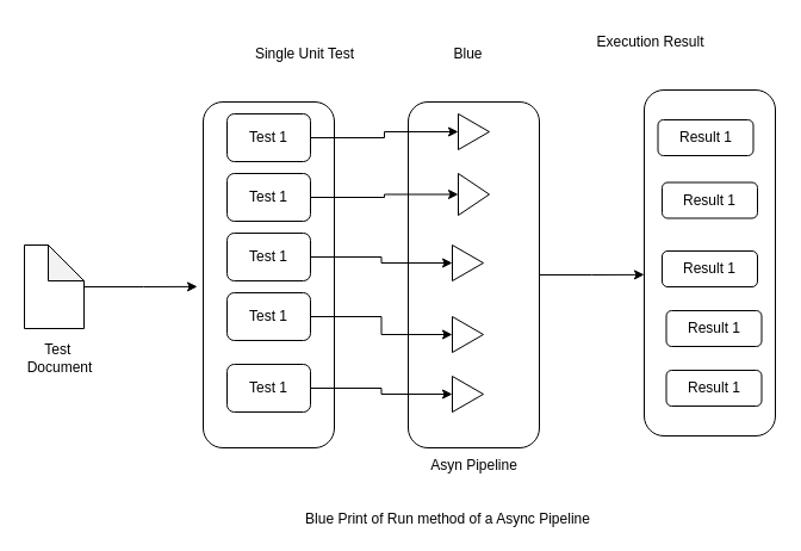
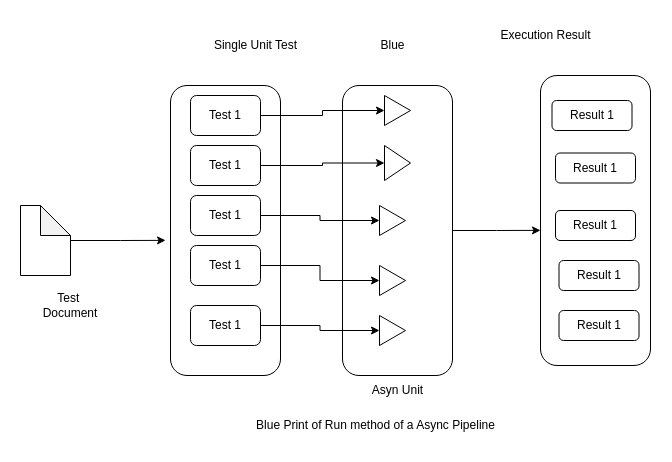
  <mxCell id="0" />
  <mxCell id="1" parent="0" />
  <mxCell id="2" style="edgeStyle=orthogonalEdgeStyle;rounded=0;orthogonalLoop=1;jettySize=auto;html=1;entryX=0;entryY=0.534;entryDx=0;entryDy=0;entryPerimeter=0;" edge="1" parent="1" source="3" target="26"><mxGeometry relative="1" as="geometry" /></mxCell>
  <mxCell id="3" value="" style="rounded=1;whiteSpace=wrap;html=1;" vertex="1" parent="1"><mxGeometry x="342" y="85" width="110" height="290" as="geometry" /></mxCell>
  <mxCell id="4" value="" style="rounded=1;whiteSpace=wrap;html=1;" vertex="1" parent="1"><mxGeometry x="170" y="85" width="110" height="290" as="geometry" /></mxCell>
- <mxCell id="5" value="Test&amp;nbsp;&lt;br&gt;Document" style="text;html=1;strokeColor=none;fillColor=none;align=center;verticalAlign=middle;whiteSpace=wrap;rounded=0;" vertex="1" parent="1"><mxGeometry x="20" y="285" width="60" height="30" as="geometry" /></mxCell>
+ <mxCell id="5" value="Test&amp;nbsp;&lt;br&gt;Document" style="text;html=1;strokeColor=none;fillColor=none;align=center;verticalAlign=middle;whiteSpace=wrap;rounded=0;" vertex="1" parent="1"><mxGeometry x="40" y="290" width="60" height="30" as="geometry" /></mxCell>
  <mxCell id="6" style="edgeStyle=orthogonalEdgeStyle;rounded=0;orthogonalLoop=1;jettySize=auto;html=1;entryX=-0.045;entryY=0.534;entryDx=0;entryDy=0;entryPerimeter=0;" edge="1" parent="1" source="7" target="4"><mxGeometry relative="1" as="geometry" /></mxCell>
  <mxCell id="7" value="" style="shape=note;whiteSpace=wrap;html=1;backgroundOutline=1;darkOpacity=0.05;" vertex="1" parent="1"><mxGeometry x="20" y="205" width="50" height="70" as="geometry" /></mxCell>
  <mxCell id="8" style="edgeStyle=orthogonalEdgeStyle;rounded=0;orthogonalLoop=1;jettySize=auto;html=1;entryX=0;entryY=0.5;entryDx=0;entryDy=0;" edge="1" parent="1" source="9" target="22"><mxGeometry relative="1" as="geometry" /></mxCell>
  <mxCell id="9" value="Test 1" style="rounded=1;whiteSpace=wrap;html=1;" vertex="1" parent="1"><mxGeometry x="190" y="305" width="70" height="40" as="geometry" /></mxCell>
  <mxCell id="10" style="edgeStyle=orthogonalEdgeStyle;rounded=0;orthogonalLoop=1;jettySize=auto;html=1;entryX=0;entryY=0.5;entryDx=0;entryDy=0;" edge="1" parent="1" source="11" target="18"><mxGeometry relative="1" as="geometry" /></mxCell>
  <mxCell id="11" value="Test 1" style="rounded=1;whiteSpace=wrap;html=1;" vertex="1" parent="1"><mxGeometry x="190" y="95" width="70" height="40" as="geometry" /></mxCell>
  <mxCell id="12" style="edgeStyle=orthogonalEdgeStyle;rounded=0;orthogonalLoop=1;jettySize=auto;html=1;entryX=0;entryY=0.5;entryDx=0;entryDy=0;" edge="1" parent="1" source="13" target="19"><mxGeometry relative="1" as="geometry" /></mxCell>
  <mxCell id="13" value="Test 1" style="rounded=1;whiteSpace=wrap;html=1;" vertex="1" parent="1"><mxGeometry x="190" y="145" width="70" height="40" as="geometry" /></mxCell>
  <mxCell id="14" style="edgeStyle=orthogonalEdgeStyle;rounded=0;orthogonalLoop=1;jettySize=auto;html=1;entryX=0;entryY=0.5;entryDx=0;entryDy=0;" edge="1" parent="1" source="15" target="20"><mxGeometry relative="1" as="geometry" /></mxCell>
  <mxCell id="15" value="Test 1" style="rounded=1;whiteSpace=wrap;html=1;" vertex="1" parent="1"><mxGeometry x="190" y="195" width="70" height="40" as="geometry" /></mxCell>
  <mxCell id="16" style="edgeStyle=orthogonalEdgeStyle;rounded=0;orthogonalLoop=1;jettySize=auto;html=1;entryX=0;entryY=0.5;entryDx=0;entryDy=0;" edge="1" parent="1" source="17" target="21"><mxGeometry relative="1" as="geometry" /></mxCell>
  <mxCell id="17" value="Test 1" style="rounded=1;whiteSpace=wrap;html=1;" vertex="1" parent="1"><mxGeometry x="190" y="245" width="70" height="40" as="geometry" /></mxCell>
  <mxCell id="18" value="" style="triangle;whiteSpace=wrap;html=1;" vertex="1" parent="1"><mxGeometry x="384" y="95" width="26" height="30" as="geometry" /></mxCell>
  <mxCell id="19" value="" style="triangle;whiteSpace=wrap;html=1;" vertex="1" parent="1"><mxGeometry x="384" y="145" width="26" height="35" as="geometry" /></mxCell>
  <mxCell id="20" value="" style="triangle;whiteSpace=wrap;html=1;" vertex="1" parent="1"><mxGeometry x="379" y="205" width="26" height="30" as="geometry" /></mxCell>
  <mxCell id="21" value="" style="triangle;whiteSpace=wrap;html=1;" vertex="1" parent="1"><mxGeometry x="379" y="265" width="26" height="30" as="geometry" /></mxCell>
  <mxCell id="22" value="" style="triangle;whiteSpace=wrap;html=1;" vertex="1" parent="1"><mxGeometry x="379" y="315" width="26" height="30" as="geometry" /></mxCell>
  <mxCell id="23" value="Blue" style="text;html=1;align=center;verticalAlign=middle;resizable=0;points=[];autosize=1;strokeColor=none;fillColor=none;" vertex="1" parent="1"><mxGeometry x="367" y="30" width="50" height="30" as="geometry" /></mxCell>
  <mxCell id="24" value="Single Unit Test" style="text;html=1;align=center;verticalAlign=middle;resizable=0;points=[];autosize=1;strokeColor=none;fillColor=none;" vertex="1" parent="1"><mxGeometry x="200" y="30" width="110" height="30" as="geometry" /></mxCell>
  <mxCell id="25" value="Execution Result" style="text;html=1;align=center;verticalAlign=middle;resizable=0;points=[];autosize=1;strokeColor=none;fillColor=none;" vertex="1" parent="1"><mxGeometry x="490" y="20" width="110" height="30" as="geometry" /></mxCell>
  <mxCell id="26" value="" style="rounded=1;whiteSpace=wrap;html=1;" vertex="1" parent="1"><mxGeometry x="540" y="75" width="110" height="290" as="geometry" /></mxCell>
  <mxCell id="27" value="Result 1" style="rounded=1;whiteSpace=wrap;html=1;" vertex="1" parent="1"><mxGeometry x="551.5" y="100" width="80" height="30" as="geometry" /></mxCell>
  <mxCell id="28" value="Result 1" style="rounded=1;whiteSpace=wrap;html=1;" vertex="1" parent="1"><mxGeometry x="555" y="152.5" width="80" height="30" as="geometry" /></mxCell>
  <mxCell id="29" value="Result 1" style="rounded=1;whiteSpace=wrap;html=1;" vertex="1" parent="1"><mxGeometry x="555" y="210" width="80" height="30" as="geometry" /></mxCell>
  <mxCell id="30" value="Result 1" style="rounded=1;whiteSpace=wrap;html=1;" vertex="1" parent="1"><mxGeometry x="558.5" y="260" width="80" height="30" as="geometry" /></mxCell>
  <mxCell id="31" value="Result 1" style="rounded=1;whiteSpace=wrap;html=1;" vertex="1" parent="1"><mxGeometry x="558.5" y="310" width="80" height="30" as="geometry" /></mxCell>
- <mxCell id="32" value="Blue Print of Run method of a Async Pipeline" style="text;html=1;align=center;verticalAlign=middle;resizable=0;points=[];autosize=1;strokeColor=none;fillColor=none;" vertex="1" parent="1"><mxGeometry x="245" y="420" width="260" height="30" as="geometry" /></mxCell>
- <mxCell id="33" value="Asyn Pipeline" style="text;html=1;align=center;verticalAlign=middle;resizable=0;points=[];autosize=1;strokeColor=none;fillColor=none;" vertex="1" parent="1"><mxGeometry x="347" y="375" width="100" height="30" as="geometry" /></mxCell>
+ <mxCell id="32" value="Blue Print of Run method of a Async Pipeline" style="text;html=1;align=center;verticalAlign=middle;resizable=0;points=[];autosize=1;strokeColor=none;fillColor=none;" vertex="1" parent="1"><mxGeometry x="245" y="410" width="260" height="30" as="geometry" /></mxCell>
+ <mxCell id="33" value="Asyn Unit" style="text;html=1;align=center;verticalAlign=middle;resizable=0;points=[];autosize=1;strokeColor=none;fillColor=none;" vertex="1" parent="1"><mxGeometry x="347" y="375" width="100" height="30" as="geometry" /></mxCell>
